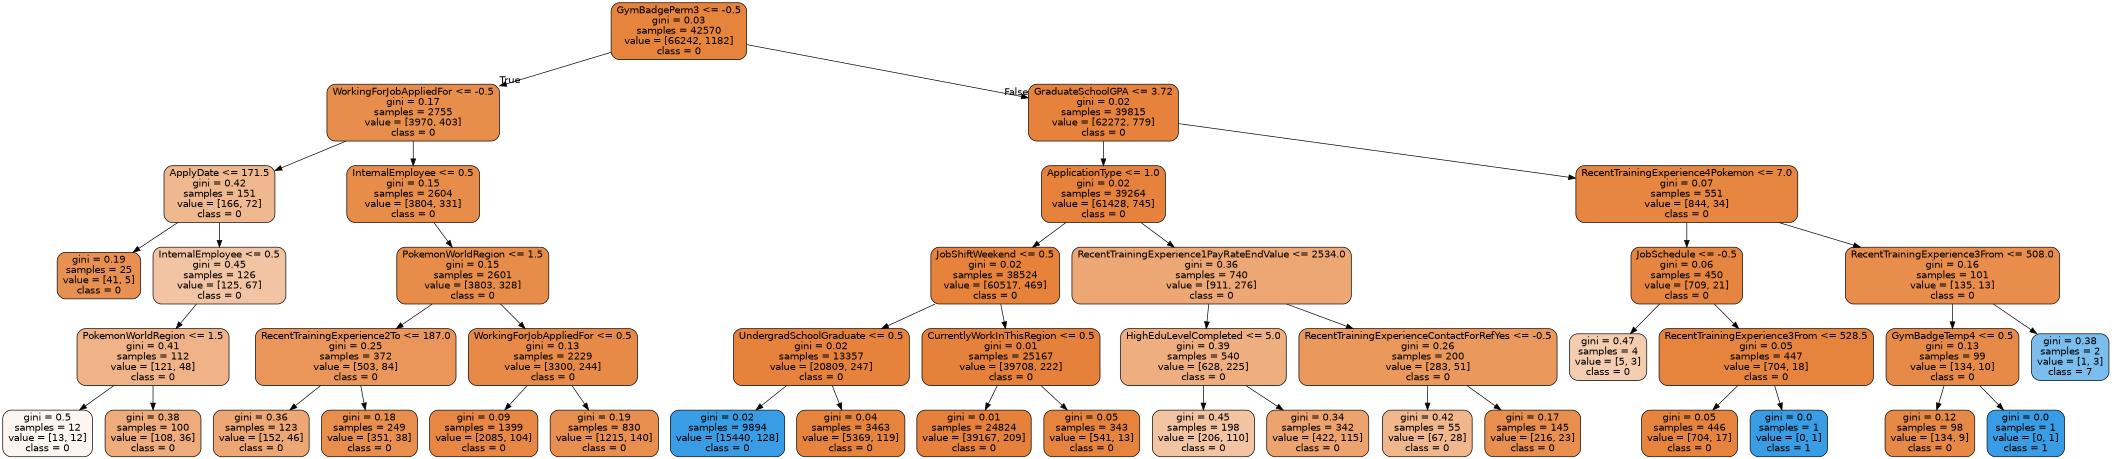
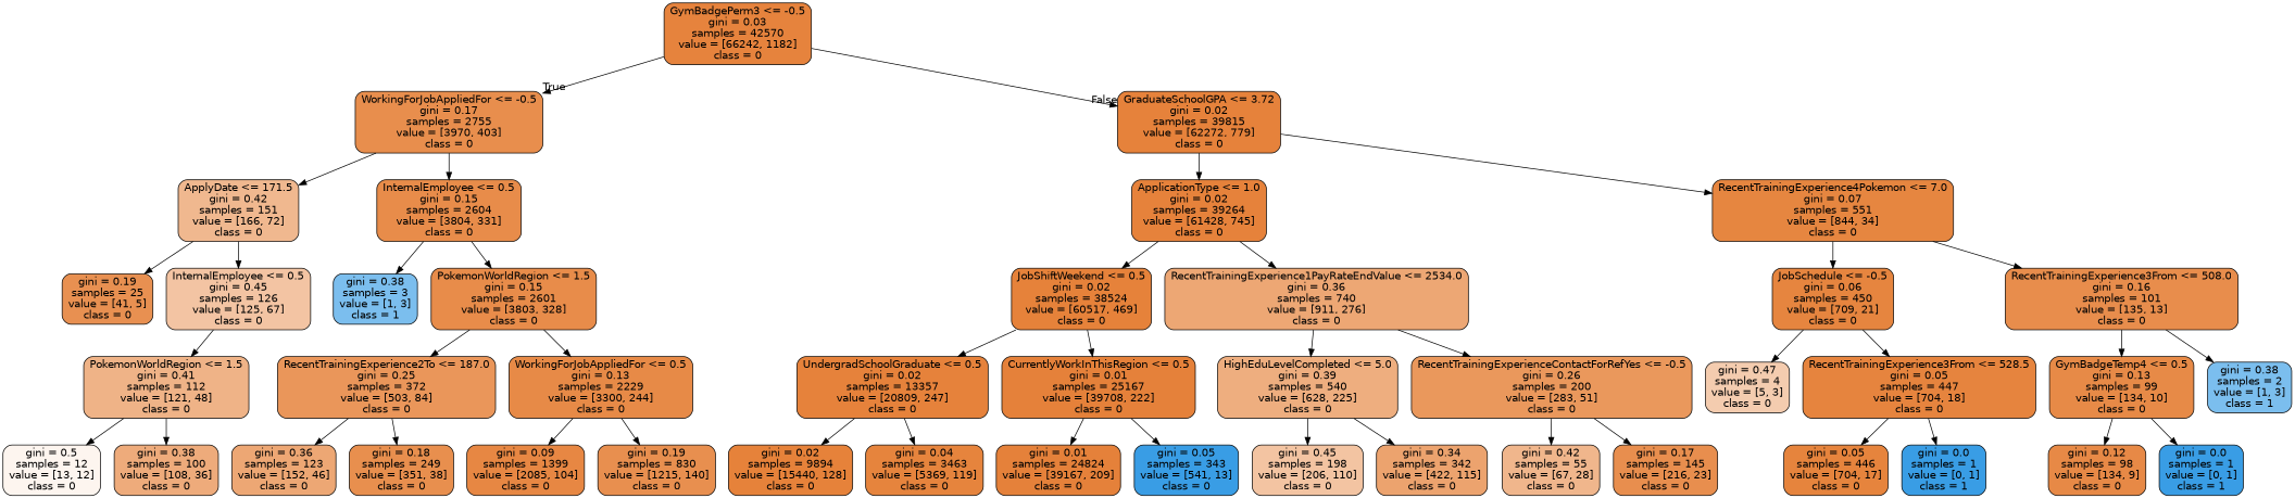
  digraph {
    node [color=black fillcolor="#e58139fc" fontname=helvetica shape=box style="filled, rounded"]
    edge [fontname=helvetica]
    n1 [fillcolor="#e58139fa" label="GymBadgePerm3 <= -0.5\ngini = 0.03\nsamples = 42570\nvalue = [66242, 1182]\nclass = 0"]
    n2 [fillcolor="#e58139e5" label="WorkingForJobAppliedFor <= -0.5\ngini = 0.17\nsamples = 2755\nvalue = [3970, 403]\nclass = 0"]
    n3 [label="GraduateSchoolGPA <= 3.72\ngini = 0.02\nsamples = 39815\nvalue = [62272, 779]\nclass = 0"]
    n4 [fillcolor="#e5813990" label="ApplyDate <= 171.5\ngini = 0.42\nsamples = 151\nvalue = [166, 72]\nclass = 0"]
    n5 [fillcolor="#e58139e9" label="InternalEmployee <= 0.5\ngini = 0.15\nsamples = 2604\nvalue = [3804, 331]\nclass = 0"]
    n6 [label="ApplicationType <= 1.0\ngini = 0.02\nsamples = 39264\nvalue = [61428, 745]\nclass = 0"]
    n7 [fillcolor="#e58139f5" label="RecentTrainingExperience4Pokemon <= 7.0\ngini = 0.07\nsamples = 551\nvalue = [844, 34]\nclass = 0"]
    n8 [fillcolor="#e58139e0" label="gini = 0.19\nsamples = 25\nvalue = [41, 5]\nclass = 0"]
    n9 [fillcolor="#e5813976" label="InternalEmployee <= 0.5\ngini = 0.45\nsamples = 126\nvalue = [125, 67]\nclass = 0"]
+   n10 [fillcolor="#399de5aa" label="gini = 0.38\nsamples = 3\nvalue = [1, 3]\nclass = 1"]
    n11 [fillcolor="#e58139e9" label="PokemonWorldRegion <= 1.5\ngini = 0.15\nsamples = 2601\nvalue = [3803, 328]\nclass = 0"]
    n12 [fillcolor="#e581399a" label="PokemonWorldRegion <= 1.5\ngini = 0.41\nsamples = 112\nvalue = [121, 48]\nclass = 0"]
    n13 [fillcolor="#e5813914" label="gini = 0.5\nsamples = 12\nvalue = [13, 12]\nclass = 0"]
    n14 [fillcolor="#e58139aa" label="gini = 0.38\nsamples = 100\nvalue = [108, 36]\nclass = 0"]
    n15 [fillcolor="#e58139d4" label="RecentTrainingExperience2To <= 187.0\ngini = 0.25\nsamples = 372\nvalue = [503, 84]\nclass = 0"]
    n16 [fillcolor="#e58139ec" label="WorkingForJobAppliedFor <= 0.5\ngini = 0.13\nsamples = 2229\nvalue = [3300, 244]\nclass = 0"]
    n17 [fillcolor="#e58139b2" label="gini = 0.36\nsamples = 123\nvalue = [152, 46]\nclass = 0"]
    n18 [fillcolor="#e58139e3" label="gini = 0.18\nsamples = 249\nvalue = [351, 38]\nclass = 0"]
    n19 [fillcolor="#e58139f2" label="gini = 0.09\nsamples = 1399\nvalue = [2085, 104]\nclass = 0"]
    n20 [fillcolor="#e58139e2" label="gini = 0.19\nsamples = 830\nvalue = [1215, 140]\nclass = 0"]
    n21 [fillcolor="#e58139fd" label="JobShiftWeekend <= 0.5\ngini = 0.02\nsamples = 38524\nvalue = [60517, 469]\nclass = 0"]
    n22 [fillcolor="#e58139b2" label="RecentTrainingExperience1PayRateEndValue <= 2534.0\ngini = 0.36\nsamples = 740\nvalue = [911, 276]\nclass = 0"]
    n23 [fillcolor="#e58139f7" label="JobSchedule <= -0.5\ngini = 0.06\nsamples = 450\nvalue = [709, 21]\nclass = 0"]
    n24 [fillcolor="#e58139e6" label="RecentTrainingExperience3From <= 508.0\ngini = 0.16\nsamples = 101\nvalue = [135, 13]\nclass = 0"]
    n25 [label="UndergradSchoolGraduate <= 0.5\ngini = 0.02\nsamples = 13357\nvalue = [20809, 247]\nclass = 0"]
    n26 [fillcolor="#e58139fe" label="CurrentlyWorkInThisRegion <= 0.5\ngini = 0.01\nsamples = 25167\nvalue = [39708, 222]\nclass = 0"]
    n27 [fillcolor="#e58139a4" label="HighEduLevelCompleted <= 5.0\ngini = 0.39\nsamples = 540\nvalue = [628, 225]\nclass = 0"]
    n28 [fillcolor="#e58139d1" label="RecentTrainingExperienceContactForRefYes <= -0.5\ngini = 0.26\nsamples = 200\nvalue = [283, 51]\nclass = 0"]
-   n29 [fillcolor="#399de5ff" label="gini = 0.02\nsamples = 9894\nvalue = [15440, 128]\nclass = 0"]
+   n29 [fillcolor="#e58139fd" label="gini = 0.02\nsamples = 9894\nvalue = [15440, 128]\nclass = 0"]
    n30 [fillcolor="#e58139f9" label="gini = 0.04\nsamples = 3463\nvalue = [5369, 119]\nclass = 0"]
    n31 [fillcolor="#e58139fe" label="gini = 0.01\nsamples = 24824\nvalue = [39167, 209]\nclass = 0"]
-   n32 [fillcolor="#e58139f9" label="gini = 0.05\nsamples = 343\nvalue = [541, 13]\nclass = 0"]
+   n32 [fillcolor="#399de5ff" label="gini = 0.05\nsamples = 343\nvalue = [541, 13]\nclass = 0"]
    n33 [fillcolor="#e5813977" label="gini = 0.45\nsamples = 198\nvalue = [206, 110]\nclass = 0"]
    n34 [fillcolor="#e58139ba" label="gini = 0.34\nsamples = 342\nvalue = [422, 115]\nclass = 0"]
    n35 [fillcolor="#e5813994" label="gini = 0.42\nsamples = 55\nvalue = [67, 28]\nclass = 0"]
    n36 [fillcolor="#e58139e4" label="gini = 0.17\nsamples = 145\nvalue = [216, 23]\nclass = 0"]
    n37 [fillcolor="#e5813966" label="gini = 0.47\nsamples = 4\nvalue = [5, 3]\nclass = 0"]
    n38 [fillcolor="#e58139f8" label="RecentTrainingExperience3From <= 528.5\ngini = 0.05\nsamples = 447\nvalue = [704, 18]\nclass = 0"]
    n39 [fillcolor="#e58139ec" label="GymBadgeTemp4 <= 0.5\ngini = 0.13\nsamples = 99\nvalue = [134, 10]\nclass = 0"]
-   n40 [fillcolor="#399de5aa" label="gini = 0.38\nsamples = 2\nvalue = [1, 3]\nclass = 7"]
+   n40 [fillcolor="#399de5aa" label="gini = 0.38\nsamples = 2\nvalue = [1, 3]\nclass = 1"]
    n41 [fillcolor="#e58139f9" label="gini = 0.05\nsamples = 446\nvalue = [704, 17]\nclass = 0"]
    n42 [fillcolor="#399de5ff" label="gini = 0.0\nsamples = 1\nvalue = [0, 1]\nclass = 1"]
    n43 [fillcolor="#e58139ee" label="gini = 0.12\nsamples = 98\nvalue = [134, 9]\nclass = 0"]
    n44 [fillcolor="#399de5ff" label="gini = 0.0\nsamples = 1\nvalue = [0, 1]\nclass = 1"]
    n1 -> n2 [headlabel=True labelangle=45 labeldistance=2.5]
    n1 -> n3 [headlabel=False labelangle=-45 labeldistance=2.5]
    n2 -> n4
    n2 -> n5
    n3 -> n6
    n3 -> n7
    n4 -> n8
    n4 -> n9
+   n5 -> n10
    n5 -> n11
    n6 -> n21
    n6 -> n22
    n7 -> n23
    n7 -> n24
    n9 -> n12
    n11 -> n15
    n11 -> n16
    n12 -> n13
    n12 -> n14
    n15 -> n17
    n15 -> n18
    n16 -> n19
    n16 -> n20
    n21 -> n25
    n21 -> n26
    n22 -> n27
    n22 -> n28
    n23 -> n37
    n23 -> n38
    n24 -> n39
    n24 -> n40
    n25 -> n29
    n25 -> n30
    n26 -> n31
    n26 -> n32
    n27 -> n33
    n27 -> n34
    n28 -> n35
    n28 -> n36
    n38 -> n41
    n38 -> n42
    n39 -> n43
    n39 -> n44
  }
